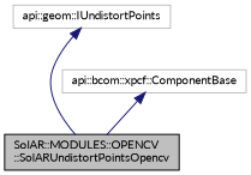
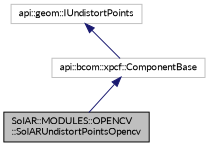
  digraph {
    fontname=Lato
    node [color=grey75 fillcolor=white fontname=Lato fontsize=10 shape=record style=filled]
    edge [color=midnightblue dir=back fontname=Lato fontsize=10 labelfontname=Helvetica labelfontsize=10 style=solid]
    n1 [color=black fillcolor=grey75 fontcolor=black height=0.2 label="SolAR::MODULES::OPENCV\l::SolARUndistortPointsOpencv" width=0.4]
    n2 [height=0.2 label="api::bcom::xpcf::ComponentBase" width=0.4]
    n3 [height=0.2 label="api::geom::IUndistortPoints" width=0.4]
    n2 -> n1
-   n3 -> n1
+   n3 -> n2
  }
